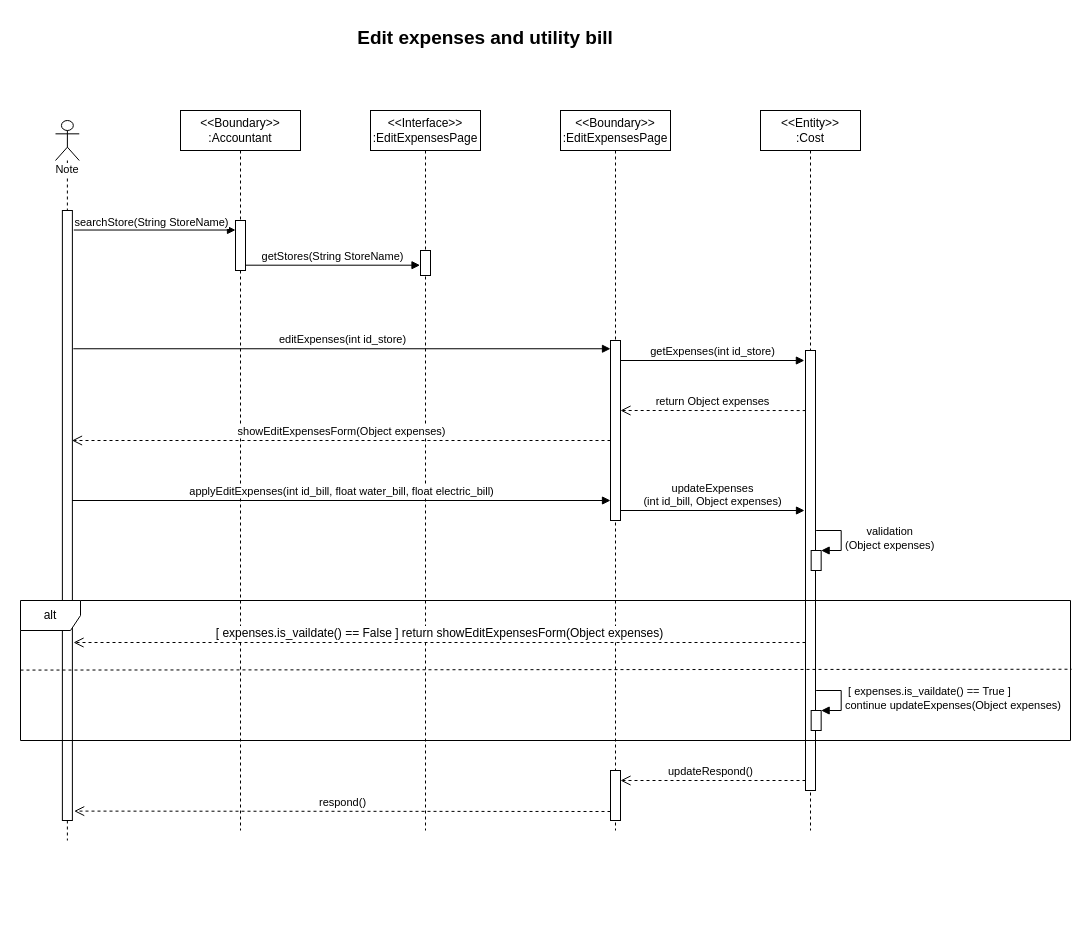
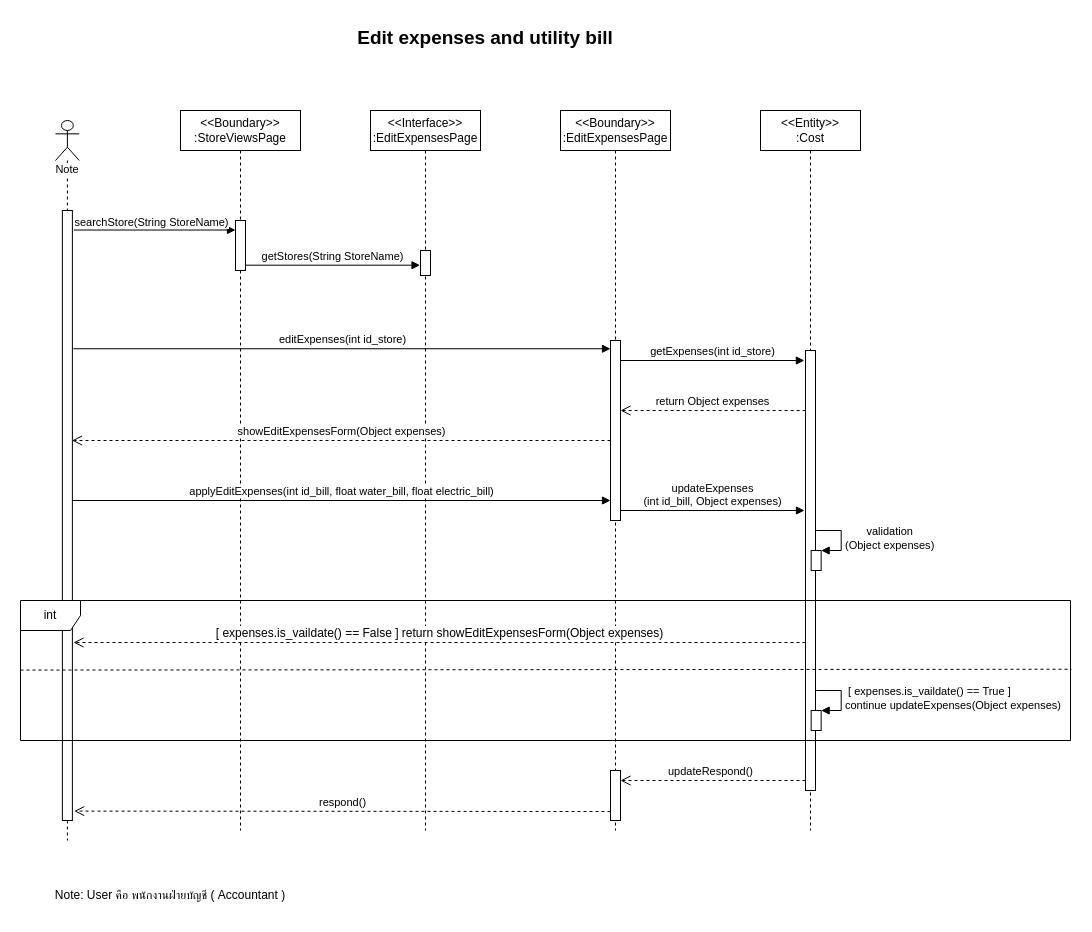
  <mxCell id="0" />
  <mxCell id="1" parent="0" />
- <mxCell id="2" value="&lt;span style=&quot;background-color: rgb(255 , 255 , 255)&quot;&gt;&amp;lt;&amp;lt;Boundary&amp;gt;&amp;gt;&lt;br&gt;&lt;/span&gt;:Accountant" style="shape=umlLifeline;perimeter=lifelinePerimeter;whiteSpace=wrap;html=1;container=1;collapsible=0;recursiveResize=0;outlineConnect=0;" parent="1" vertex="1"><mxGeometry x="180" y="110" width="120" height="720" as="geometry" /></mxCell>
+ <mxCell id="2" value="&lt;span style=&quot;background-color: rgb(255 , 255 , 255)&quot;&gt;&amp;lt;&amp;lt;Boundary&amp;gt;&amp;gt;&lt;br&gt;&lt;/span&gt;:StoreViewsPage" style="shape=umlLifeline;perimeter=lifelinePerimeter;whiteSpace=wrap;html=1;container=1;collapsible=0;recursiveResize=0;outlineConnect=0;" parent="1" vertex="1"><mxGeometry x="180" y="110" width="120" height="720" as="geometry" /></mxCell>
  <mxCell id="3" value="" style="html=1;points=[];perimeter=orthogonalPerimeter;strokeWidth=1;fontSize=11;" parent="2" vertex="1"><mxGeometry x="55" y="110" width="10" height="50" as="geometry" /></mxCell>
  <mxCell id="4" value="&amp;lt;&amp;lt;Entity&amp;gt;&amp;gt;&lt;br&gt;:Cost" style="shape=umlLifeline;perimeter=lifelinePerimeter;whiteSpace=wrap;html=1;container=1;collapsible=0;recursiveResize=0;outlineConnect=0;" parent="1" vertex="1"><mxGeometry x="760" y="110" width="100" height="720" as="geometry" /></mxCell>
  <mxCell id="5" value="" style="html=1;points=[];perimeter=orthogonalPerimeter;labelBackgroundColor=#ffffff;" parent="4" vertex="1"><mxGeometry x="45" y="240" width="10" height="440" as="geometry" /></mxCell>
  <mxCell id="6" value="&lt;span style=&quot;background-color: rgb(255 , 255 , 255)&quot;&gt;&amp;lt;&amp;lt;Boundary&amp;gt;&amp;gt;&lt;/span&gt;&lt;br style=&quot;background-color: rgb(255 , 255 , 255)&quot;&gt;&lt;span style=&quot;background-color: rgb(255 , 255 , 255)&quot;&gt;:EditExpensesPage&lt;/span&gt;" style="shape=umlLifeline;perimeter=lifelinePerimeter;whiteSpace=wrap;html=1;container=1;collapsible=0;recursiveResize=0;outlineConnect=0;" parent="1" vertex="1"><mxGeometry x="560" y="110" width="110" height="720" as="geometry" /></mxCell>
  <mxCell id="7" value="" style="html=1;points=[];perimeter=orthogonalPerimeter;strokeWidth=1;fontSize=11;" parent="6" vertex="1"><mxGeometry x="50" y="660" width="10" height="50" as="geometry" /></mxCell>
  <mxCell id="8" value="" style="html=1;points=[];perimeter=orthogonalPerimeter;strokeWidth=1;fontSize=11;" parent="6" vertex="1"><mxGeometry x="50" y="230" width="10" height="180" as="geometry" /></mxCell>
  <mxCell id="9" value="&lt;span style=&quot;background-color: rgb(255 , 255 , 255)&quot;&gt;&amp;lt;&amp;lt;Interface&amp;gt;&amp;gt;&lt;/span&gt;&lt;br style=&quot;background-color: rgb(255 , 255 , 255)&quot;&gt;&lt;span style=&quot;background-color: rgb(255 , 255 , 255)&quot;&gt;:&lt;/span&gt;EditExpensesPage" style="shape=umlLifeline;perimeter=lifelinePerimeter;whiteSpace=wrap;html=1;container=1;collapsible=0;recursiveResize=0;outlineConnect=0;" parent="1" vertex="1"><mxGeometry x="370" y="110" width="110" height="720" as="geometry" /></mxCell>
  <mxCell id="10" value="" style="html=1;points=[];perimeter=orthogonalPerimeter;strokeWidth=1;fontSize=11;" parent="9" vertex="1"><mxGeometry x="50" y="140" width="10" height="25" as="geometry" /></mxCell>
+ <mxCell id="11" value="&lt;span style=&quot;text-align: left; font-size: 12px;&quot;&gt;Note: User คือ พนักงานฝ่ายบัญชี ( Accountant&amp;nbsp;)&lt;/span&gt;" style="text;html=1;strokeColor=none;fillColor=none;align=center;verticalAlign=middle;whiteSpace=wrap;rounded=0;fontSize=12;" parent="1" vertex="1"><mxGeometry x="45" y="880" width="250" height="30" as="geometry" /></mxCell>
  <mxCell id="12" value="Edit expenses and utility bill" style="rounded=1;fontStyle=1;fillColor=none;strokeColor=none;fontSize=19;strokeWidth=1;" parent="1" vertex="1"><mxGeometry x="410" y="20" width="150" height="30" as="geometry" /></mxCell>
  <mxCell id="13" value="searchStore(String StoreName)" style="html=1;verticalAlign=bottom;endArrow=block;fontSize=11;exitX=1.143;exitY=0.032;exitDx=0;exitDy=0;exitPerimeter=0;" parent="1" source="15" target="3" edge="1"><mxGeometry x="-0.037" y="-1" width="80" relative="1" as="geometry"><mxPoint x="65" y="220" as="sourcePoint" /><mxPoint x="230" y="224" as="targetPoint" /><mxPoint as="offset" /></mxGeometry></mxCell>
  <mxCell id="14" value="Note" style="shape=umlLifeline;participant=umlActor;perimeter=lifelinePerimeter;whiteSpace=wrap;html=1;container=1;collapsible=0;recursiveResize=0;verticalAlign=top;spacingTop=36;labelBackgroundColor=#ffffff;outlineConnect=0;strokeWidth=1;fontSize=11;size=40;" parent="1" vertex="1"><mxGeometry x="55.01" y="120" width="23.75" height="720" as="geometry" /></mxCell>
  <mxCell id="15" value="" style="html=1;points=[];perimeter=orthogonalPerimeter;strokeWidth=1;fontSize=11;" parent="14" vertex="1"><mxGeometry x="6.87" y="90" width="10" height="610" as="geometry" /></mxCell>
  <mxCell id="16" value="" style="endArrow=none;dashed=1;html=1;exitX=0;exitY=0.497;exitDx=0;exitDy=0;exitPerimeter=0;entryX=1.001;entryY=0.491;entryDx=0;entryDy=0;entryPerimeter=0;" parent="1" source="31" target="31" edge="1"><mxGeometry width="50" height="50" relative="1" as="geometry"><mxPoint x="351.75" y="960" as="sourcePoint" /><mxPoint x="401.75" y="910" as="targetPoint" /></mxGeometry></mxCell>
  <mxCell id="17" value="editExpenses(int id_store)" style="html=1;verticalAlign=bottom;endArrow=block;fontSize=11;exitX=1.095;exitY=0.553;exitDx=0;exitDy=0;exitPerimeter=0;" parent="1" target="8" edge="1"><mxGeometry width="80" relative="1" as="geometry"><mxPoint x="72.83" y="348.25" as="sourcePoint" /><mxPoint x="460" y="348.25" as="targetPoint" /></mxGeometry></mxCell>
  <mxCell id="18" value="showEditExpensesForm(Object&amp;nbsp;expenses)" style="html=1;verticalAlign=bottom;endArrow=open;dashed=1;endSize=8;fontSize=11;entryX=1.112;entryY=0.824;entryDx=0;entryDy=0;entryPerimeter=0;" parent="1" source="8" edge="1"><mxGeometry relative="1" as="geometry"><mxPoint x="458.5" y="440" as="sourcePoint" /><mxPoint x="71.5" y="440" as="targetPoint" /></mxGeometry></mxCell>
  <mxCell id="19" value="applyEditExpenses(int id_bill, float water_bill, float electric_bill)" style="html=1;verticalAlign=bottom;endArrow=block;" parent="1" target="8" edge="1"><mxGeometry width="80" relative="1" as="geometry"><mxPoint x="71.5" y="500" as="sourcePoint" /><mxPoint x="458.5" y="500" as="targetPoint" /></mxGeometry></mxCell>
  <mxCell id="20" value="updateExpenses&lt;br&gt;(int id_bill, Object&amp;nbsp;expenses)" style="html=1;verticalAlign=bottom;endArrow=block;fontSize=11;exitX=1;exitY=0.144;exitDx=0;exitDy=0;exitPerimeter=0;" parent="1" edge="1"><mxGeometry width="80" relative="1" as="geometry"><mxPoint x="620.12" y="510" as="sourcePoint" /><mxPoint x="804.01" y="510" as="targetPoint" /></mxGeometry></mxCell>
  <mxCell id="21" value="&lt;font style=&quot;font-size: 12px&quot;&gt;[ expenses.is_vaildate() == False ] return showEditExpensesForm(Object&amp;nbsp;expenses)&lt;/font&gt;" style="html=1;verticalAlign=bottom;endArrow=open;dashed=1;endSize=8;fontSize=11;" parent="1" source="5" edge="1"><mxGeometry relative="1" as="geometry"><mxPoint x="653.66" y="642" as="sourcePoint" /><mxPoint x="73.035" y="642" as="targetPoint" /></mxGeometry></mxCell>
  <mxCell id="22" value="" style="html=1;points=[];perimeter=orthogonalPerimeter;labelBackgroundColor=#ffffff;" parent="1" vertex="1"><mxGeometry x="810.66" y="710" width="10" height="20" as="geometry" /></mxCell>
  <mxCell id="23" value="&lt;span style=&quot;text-align: center&quot;&gt;&amp;nbsp;[&amp;nbsp;&lt;/span&gt;&lt;span style=&quot;text-align: center&quot;&gt;expenses.is_vaildate()&lt;/span&gt;&lt;span style=&quot;text-align: center&quot;&gt;&amp;nbsp;== True ]&lt;br&gt;&lt;/span&gt;&lt;span style=&quot;text-align: center&quot;&gt;continue updateE&lt;/span&gt;&lt;span style=&quot;text-align: center&quot;&gt;xpenses&lt;/span&gt;&lt;span style=&quot;text-align: center&quot;&gt;(&lt;/span&gt;&lt;span style=&quot;text-align: center&quot;&gt;Object&amp;nbsp;&lt;/span&gt;&lt;span style=&quot;text-align: center&quot;&gt;expenses&lt;/span&gt;&lt;span style=&quot;text-align: center&quot;&gt;)&lt;/span&gt;" style="edgeStyle=orthogonalEdgeStyle;html=1;align=left;spacingLeft=2;endArrow=block;rounded=0;entryX=1;entryY=0;" parent="1" target="22" edge="1"><mxGeometry relative="1" as="geometry"><mxPoint x="815.66" y="690" as="sourcePoint" /><Array as="points"><mxPoint x="840.66" y="690" /></Array></mxGeometry></mxCell>
  <mxCell id="24" value="&lt;span style=&quot;background-color: rgb(255 , 255 , 255)&quot;&gt;updateRespond(&lt;/span&gt;&lt;span style=&quot;background-color: rgb(255 , 255 , 255)&quot;&gt;)&lt;/span&gt;" style="html=1;verticalAlign=bottom;endArrow=open;dashed=1;endSize=8;labelBackgroundColor=none;" parent="1" edge="1"><mxGeometry x="0.027" relative="1" as="geometry"><mxPoint x="805" y="780" as="sourcePoint" /><mxPoint x="620" y="780" as="targetPoint" /><mxPoint as="offset" /></mxGeometry></mxCell>
  <mxCell id="25" value="respond()" style="html=1;verticalAlign=bottom;endArrow=open;dashed=1;endSize=8;entryX=1.179;entryY=0.951;entryDx=0;entryDy=0;entryPerimeter=0;" parent="1" edge="1"><mxGeometry relative="1" as="geometry"><mxPoint x="610" y="811" as="sourcePoint" /><mxPoint x="73.67" y="810.6" as="targetPoint" /></mxGeometry></mxCell>
  <mxCell id="26" value="getExpenses(int id_store)" style="html=1;verticalAlign=bottom;endArrow=block;fontSize=11;exitX=1;exitY=0.144;exitDx=0;exitDy=0;exitPerimeter=0;" parent="1" edge="1"><mxGeometry width="80" relative="1" as="geometry"><mxPoint x="620" y="360" as="sourcePoint" /><mxPoint x="803.89" y="360" as="targetPoint" /></mxGeometry></mxCell>
  <mxCell id="27" value="return Object expenses" style="html=1;verticalAlign=bottom;endArrow=open;dashed=1;endSize=8;fontSize=11;entryX=1.095;entryY=0.367;entryDx=0;entryDy=0;entryPerimeter=0;exitX=-0.2;exitY=0.918;exitDx=0;exitDy=0;exitPerimeter=0;" parent="1" edge="1"><mxGeometry relative="1" as="geometry"><mxPoint x="805.17" y="410.05" as="sourcePoint" /><mxPoint x="620" y="410" as="targetPoint" /></mxGeometry></mxCell>
  <mxCell id="28" value="" style="html=1;points=[];perimeter=orthogonalPerimeter;" parent="1" vertex="1"><mxGeometry x="810.66" y="550" width="10" height="20" as="geometry" /></mxCell>
  <mxCell id="29" value="&amp;nbsp; &amp;nbsp; &amp;nbsp; &amp;nbsp;validation&lt;br&gt;(&lt;span style=&quot;text-align: center&quot;&gt;Object&amp;nbsp;&lt;/span&gt;&lt;span style=&quot;text-align: center&quot;&gt;expenses&lt;/span&gt;)" style="edgeStyle=orthogonalEdgeStyle;html=1;align=left;spacingLeft=2;endArrow=block;rounded=0;entryX=1;entryY=0;" parent="1" target="28" edge="1"><mxGeometry relative="1" as="geometry"><mxPoint x="815.66" y="530" as="sourcePoint" /><Array as="points"><mxPoint x="840.66" y="530" /></Array></mxGeometry></mxCell>
  <mxCell id="30" value="getStores(String StoreName)" style="html=1;verticalAlign=bottom;endArrow=block;entryX=-0.048;entryY=0.588;entryDx=0;entryDy=0;entryPerimeter=0;" parent="1" source="3" edge="1" target="10"><mxGeometry width="80" relative="1" as="geometry"><mxPoint x="250" y="240" as="sourcePoint" /><mxPoint x="420" y="240" as="targetPoint" /></mxGeometry></mxCell>
- <mxCell id="31" value="alt" style="shape=umlFrame;whiteSpace=wrap;html=1;" parent="1" vertex="1"><mxGeometry x="20" y="600" width="1050" height="140" as="geometry" /></mxCell>
+ <mxCell id="31" value="int" style="shape=umlFrame;whiteSpace=wrap;html=1;" parent="1" vertex="1"><mxGeometry x="20" y="600" width="1050" height="140" as="geometry" /></mxCell>
